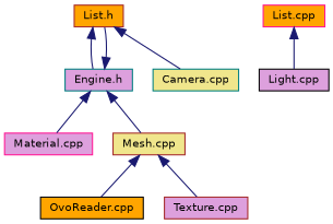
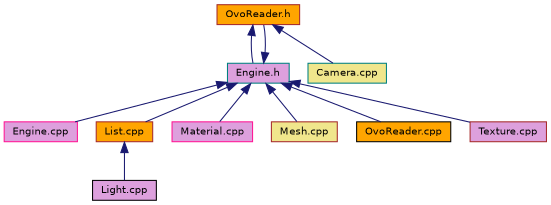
  digraph {
    node [color=brown fillcolor=plum fontname=Helvetica fontsize=10 shape=record style=filled]
    edge [color=midnightblue dir=back fontname=Helvetica fontsize=10 labelfontname=Helvetica labelfontsize=10 style=solid]
-   n1 [fillcolor=orange fontcolor=black height=0.2 label="List.h" width=0.4]
+   n1 [fillcolor=orange fontcolor=black height=0.2 label="OvoReader.h" width=0.4]
    n2 [color=teal height=0.2 label="Engine.h" width=0.4]
    n3 [color=teal fillcolor=khaki height=0.2 label="Camera.cpp" width=0.4]
-   n5 [color=deeppink fillcolor=orange height=0.2 label="List.cpp" width=0.4]
+   n4 [color=deeppink height=0.2 label="Engine.cpp" width=0.4]
+   n5 [fillcolor=orange height=0.2 label="List.cpp" width=0.4]
    n6 [color=deeppink height=0.2 label="Material.cpp" width=0.4]
    n7 [fillcolor=khaki height=0.2 label="Mesh.cpp" width=0.4]
    n8 [color=black fillcolor=orange height=0.2 label="OvoReader.cpp" width=0.4]
    n9 [height=0.2 label="Texture.cpp" width=0.4]
    n10 [color=black height=0.2 label="Light.cpp" width=0.4]
    n1 -> n2
    n1 -> n3
    n2 -> n1
+   n2 -> n4
+   n2 -> n5
    n2 -> n6
    n2 -> n7
-   n7 -> n8
-   n7 -> n9
+   n2 -> n8
+   n2 -> n9
    n5 -> n10
  }
